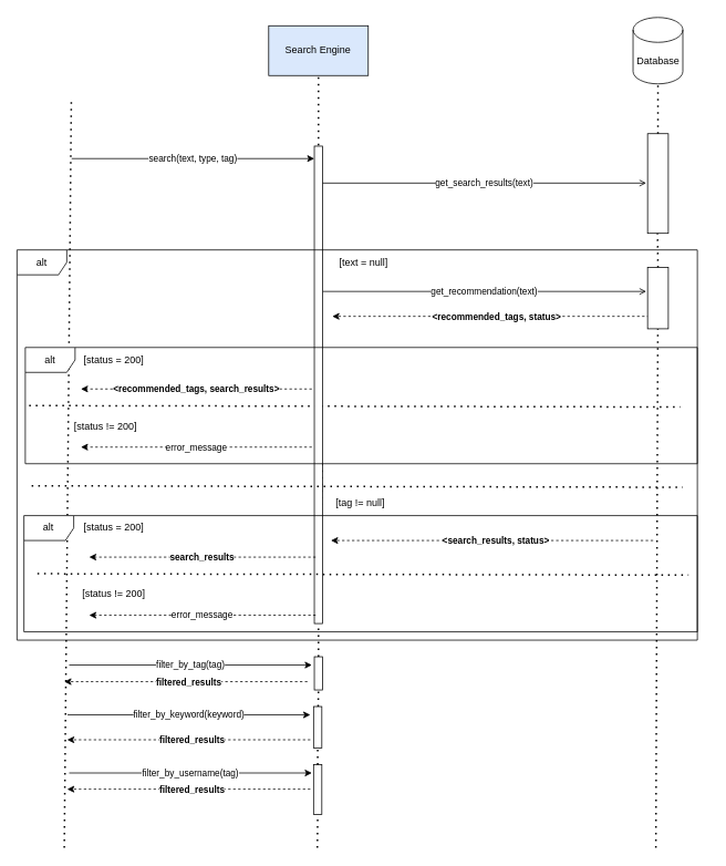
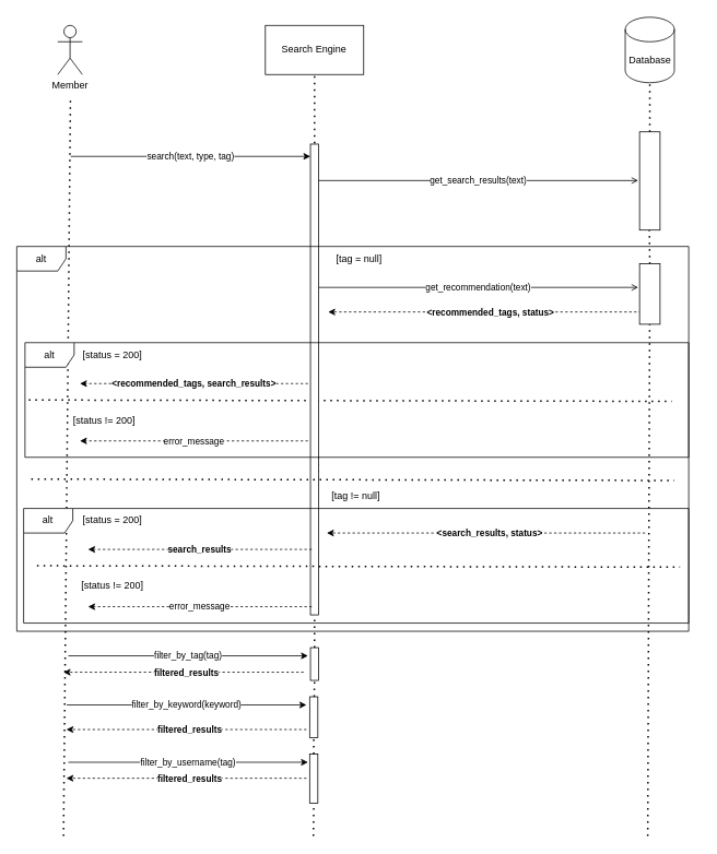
  <mxCell id="0" />
  <mxCell id="1" parent="0" />
  <mxCell id="2" value="search(text, type, tag)" style="endArrow=classic;html=1;rounded=0;" edge="1" parent="1"><mxGeometry x="-0.002" width="50" height="50" relative="1" as="geometry"><mxPoint x="85.82" y="190" as="sourcePoint" /><mxPoint x="378.36" y="190" as="targetPoint" /><mxPoint as="offset" /></mxGeometry></mxCell>
  <mxCell id="3" value="get_recommendation(text)" style="endArrow=open;html=1;rounded=0;endFill=0;" edge="1" parent="1"><mxGeometry width="50" height="50" relative="1" as="geometry"><mxPoint x="388.36" y="350" as="sourcePoint" /><mxPoint x="778.36" y="350" as="targetPoint" /></mxGeometry></mxCell>
  <mxCell id="4" value="&amp;lt;recommended_tags, search_results&amp;gt;" style="rounded=0;orthogonalLoop=1;jettySize=auto;html=1;dashed=1;fontStyle=1" edge="1" parent="1"><mxGeometry x="-0.001" relative="1" as="geometry"><mxPoint x="97" y="467.5" as="targetPoint" /><mxPoint x="375.36" y="467.5" as="sourcePoint" /><mxPoint as="offset" /></mxGeometry></mxCell>
+ <mxCell id="5" value="Member" style="shape=umlActor;verticalLabelPosition=bottom;verticalAlign=top;html=1;outlineConnect=0;" vertex="1" parent="1"><mxGeometry x="70" y="30" width="30" height="60" as="geometry" /></mxCell>
  <mxCell id="6" value="&lt;b&gt;&amp;lt;search_results, status&amp;gt;&lt;/b&gt;" style="rounded=0;orthogonalLoop=1;jettySize=auto;html=1;dashed=1;" edge="1" parent="1"><mxGeometry x="-0.021" y="1" relative="1" as="geometry"><mxPoint x="398.36" y="650" as="targetPoint" /><mxPoint x="786.72" y="650" as="sourcePoint" /><mxPoint as="offset" /></mxGeometry></mxCell>
  <mxCell id="7" value="" style="rounded=0;whiteSpace=wrap;html=1;rotation=-90;" vertex="1" parent="1"><mxGeometry x="732.5" y="207.5" width="120" height="25" as="geometry" /></mxCell>
  <mxCell id="8" value="" style="endArrow=none;dashed=1;html=1;dashPattern=1 3;strokeWidth=2;rounded=0;exitX=1;exitY=0.5;exitDx=0;exitDy=0;entryX=0.5;entryY=1;entryDx=0;entryDy=0;" edge="1" parent="1" source="7"><mxGeometry width="50" height="50" relative="1" as="geometry"><mxPoint x="740" y="190" as="sourcePoint" /><mxPoint x="792.5" y="100" as="targetPoint" /></mxGeometry></mxCell>
  <mxCell id="9" value="" style="endArrow=none;dashed=1;html=1;dashPattern=1 3;strokeWidth=2;rounded=0;exitX=1;exitY=0.5;exitDx=0;exitDy=0;" edge="1" parent="1" source="31"><mxGeometry width="50" height="50" relative="1" as="geometry"><mxPoint x="792" y="610" as="sourcePoint" /><mxPoint x="792" y="280" as="targetPoint" /></mxGeometry></mxCell>
- <mxCell id="10" value="Search Engine" style="rounded=0;whiteSpace=wrap;html=1;fillColor=#dae8fc;" vertex="1" parent="1"><mxGeometry x="323.36" y="30" width="120" height="60" as="geometry" /></mxCell>
+ <mxCell id="10" value="Search Engine" style="rounded=0;whiteSpace=wrap;html=1;" vertex="1" parent="1"><mxGeometry x="323.36" y="30" width="120" height="60" as="geometry" /></mxCell>
  <mxCell id="11" value="" style="endArrow=none;dashed=1;html=1;dashPattern=1 3;strokeWidth=2;rounded=0;entryX=0.5;entryY=1;entryDx=0;entryDy=0;" edge="1" parent="1" source="37" target="10"><mxGeometry width="50" height="50" relative="1" as="geometry"><mxPoint x="383" y="1150" as="sourcePoint" /><mxPoint x="519.5" y="130" as="targetPoint" /><Array as="points" /></mxGeometry></mxCell>
  <mxCell id="12" value="" style="endArrow=none;dashed=1;html=1;dashPattern=1 3;strokeWidth=2;rounded=0;" edge="1" parent="1"><mxGeometry width="50" height="50" relative="1" as="geometry"><mxPoint x="77" y="1020" as="sourcePoint" /><mxPoint x="85.46" y="119.4" as="targetPoint" /><Array as="points" /></mxGeometry></mxCell>
  <mxCell id="13" value="[status = 200]" style="text;html=1;strokeColor=none;fillColor=none;align=center;verticalAlign=middle;whiteSpace=wrap;rounded=0;" vertex="1" parent="1"><mxGeometry x="77" y="417.5" width="120" height="30" as="geometry" /></mxCell>
  <mxCell id="14" value="" style="endArrow=none;dashed=1;html=1;dashPattern=1 3;strokeWidth=2;rounded=0;entryX=1;entryY=0.5;entryDx=0;entryDy=0;exitX=0.442;exitY=1;exitDx=0;exitDy=0;exitPerimeter=0;" edge="1" parent="1" source="34" target="16"><mxGeometry width="50" height="50" relative="1" as="geometry"><mxPoint x="520" y="750" as="sourcePoint" /><mxPoint x="520" y="100" as="targetPoint" /><Array as="points" /></mxGeometry></mxCell>
  <mxCell id="15" value="" style="endArrow=none;dashed=1;html=1;dashPattern=1 3;strokeWidth=2;rounded=0;exitX=-0.003;exitY=0.422;exitDx=0;exitDy=0;exitPerimeter=0;entryX=1.003;entryY=0.428;entryDx=0;entryDy=0;entryPerimeter=0;" edge="1" parent="1"><mxGeometry width="50" height="50" relative="1" as="geometry"><mxPoint x="34.66" y="487.5" as="sourcePoint" /><mxPoint x="819.34" y="489.18" as="targetPoint" /></mxGeometry></mxCell>
  <mxCell id="16" value="" style="rounded=0;whiteSpace=wrap;html=1;direction=south;" vertex="1" parent="1"><mxGeometry x="378.36" y="175" width="10" height="575" as="geometry" /></mxCell>
  <mxCell id="17" value="[status != 200]" style="text;html=1;strokeColor=none;fillColor=none;align=center;verticalAlign=middle;whiteSpace=wrap;rounded=0;" vertex="1" parent="1"><mxGeometry x="57" y="497.5" width="140" height="30" as="geometry" /></mxCell>
  <mxCell id="18" value="error_message" style="endArrow=classic;html=1;rounded=0;dashed=1;" edge="1" parent="1"><mxGeometry width="50" height="50" relative="1" as="geometry"><mxPoint x="375.36" y="537.5" as="sourcePoint" /><mxPoint x="97" y="537.5" as="targetPoint" /></mxGeometry></mxCell>
  <mxCell id="19" value="Database" style="shape=cylinder3;whiteSpace=wrap;html=1;boundedLbl=1;backgroundOutline=1;size=15;" vertex="1" parent="1"><mxGeometry x="762.5" y="20" width="60" height="80" as="geometry" /></mxCell>
  <mxCell id="20" value="get_search_results(text)" style="endArrow=open;html=1;rounded=0;endFill=0;" edge="1" parent="1"><mxGeometry width="50" height="50" relative="1" as="geometry"><mxPoint x="388.36" y="219.5" as="sourcePoint" /><mxPoint x="778.36" y="219.5" as="targetPoint" /></mxGeometry></mxCell>
  <mxCell id="21" value="alt" style="shape=umlFrame;whiteSpace=wrap;html=1;pointerEvents=0;" vertex="1" parent="1"><mxGeometry x="20" y="300" width="820" height="470" as="geometry" /></mxCell>
  <mxCell id="22" value="search_results" style="rounded=0;orthogonalLoop=1;jettySize=auto;html=1;dashed=1;fontStyle=1" edge="1" parent="1"><mxGeometry relative="1" as="geometry"><mxPoint x="107" y="670" as="targetPoint" /><mxPoint x="380" y="670" as="sourcePoint" /></mxGeometry></mxCell>
  <mxCell id="23" value="[status = 200]" style="text;html=1;strokeColor=none;fillColor=none;align=center;verticalAlign=middle;whiteSpace=wrap;rounded=0;" vertex="1" parent="1"><mxGeometry x="77" y="620" width="120" height="30" as="geometry" /></mxCell>
  <mxCell id="24" value="alt" style="shape=umlFrame;whiteSpace=wrap;html=1;pointerEvents=0;" vertex="1" parent="1"><mxGeometry x="28.36" y="620" width="811.64" height="140" as="geometry" /></mxCell>
  <mxCell id="25" value="" style="endArrow=none;dashed=1;html=1;dashPattern=1 3;strokeWidth=2;rounded=0;exitX=-0.003;exitY=0.422;exitDx=0;exitDy=0;exitPerimeter=0;entryX=1.003;entryY=0.428;entryDx=0;entryDy=0;entryPerimeter=0;" edge="1" parent="1"><mxGeometry width="50" height="50" relative="1" as="geometry"><mxPoint x="44.66" y="690" as="sourcePoint" /><mxPoint x="829.34" y="691.68" as="targetPoint" /></mxGeometry></mxCell>
  <mxCell id="26" value="[status != 200]" style="text;html=1;strokeColor=none;fillColor=none;align=center;verticalAlign=middle;whiteSpace=wrap;rounded=0;" vertex="1" parent="1"><mxGeometry x="67" y="700" width="140" height="30" as="geometry" /></mxCell>
  <mxCell id="27" value="error_message" style="endArrow=classic;html=1;rounded=0;dashed=1;" edge="1" parent="1"><mxGeometry width="50" height="50" relative="1" as="geometry"><mxPoint x="380" y="740" as="sourcePoint" /><mxPoint x="107" y="740" as="targetPoint" /></mxGeometry></mxCell>
- <mxCell id="28" value="[text = null]" style="text;html=1;strokeColor=none;fillColor=none;align=center;verticalAlign=middle;whiteSpace=wrap;rounded=0;" vertex="1" parent="1"><mxGeometry x="378.36" y="300" width="120" height="30" as="geometry" /></mxCell>
+ <mxCell id="28" value="[tag = null]" style="text;html=1;strokeColor=none;fillColor=none;align=center;verticalAlign=middle;whiteSpace=wrap;rounded=0;" vertex="1" parent="1"><mxGeometry x="378.36" y="300" width="120" height="30" as="geometry" /></mxCell>
  <mxCell id="29" value="&lt;b&gt;&amp;lt;recommended_tags, status&amp;gt;&lt;/b&gt;" style="rounded=0;orthogonalLoop=1;jettySize=auto;html=1;dashed=1;" edge="1" parent="1"><mxGeometry x="-0.021" y="1" relative="1" as="geometry"><mxPoint x="400" y="380" as="targetPoint" /><mxPoint x="788.36" y="380" as="sourcePoint" /><mxPoint as="offset" /></mxGeometry></mxCell>
  <mxCell id="30" value="" style="endArrow=none;dashed=1;html=1;dashPattern=1 3;strokeWidth=2;rounded=0;" edge="1" parent="1" target="31"><mxGeometry width="50" height="50" relative="1" as="geometry"><mxPoint x="790" y="1020" as="sourcePoint" /><mxPoint x="792" y="280" as="targetPoint" /></mxGeometry></mxCell>
  <mxCell id="31" value="" style="rounded=0;whiteSpace=wrap;html=1;rotation=-90;" vertex="1" parent="1"><mxGeometry x="755.63" y="345.63" width="73.75" height="25" as="geometry" /></mxCell>
  <mxCell id="32" value="" style="endArrow=none;dashed=1;html=1;dashPattern=1 3;strokeWidth=2;rounded=0;exitX=-0.003;exitY=0.422;exitDx=0;exitDy=0;exitPerimeter=0;entryX=1.003;entryY=0.428;entryDx=0;entryDy=0;entryPerimeter=0;" edge="1" parent="1"><mxGeometry width="50" height="50" relative="1" as="geometry"><mxPoint x="37.66" y="584.16" as="sourcePoint" /><mxPoint x="822.34" y="585.84" as="targetPoint" /></mxGeometry></mxCell>
  <mxCell id="33" value="[tag != null]" style="text;html=1;strokeColor=none;fillColor=none;align=center;verticalAlign=middle;whiteSpace=wrap;rounded=0;" vertex="1" parent="1"><mxGeometry x="373.5" y="590" width="120" height="30" as="geometry" /></mxCell>
  <mxCell id="34" value="alt" style="shape=umlFrame;whiteSpace=wrap;html=1;pointerEvents=0;" vertex="1" parent="1"><mxGeometry x="30" y="417.5" width="810" height="140" as="geometry" /></mxCell>
  <mxCell id="35" value="filter_by_tag(tag)" style="endArrow=classic;html=1;rounded=0;" edge="1" parent="1"><mxGeometry x="-0.002" width="50" height="50" relative="1" as="geometry"><mxPoint x="82.86" y="800" as="sourcePoint" /><mxPoint x="375.4" y="800" as="targetPoint" /><mxPoint as="offset" /></mxGeometry></mxCell>
  <mxCell id="36" value="" style="endArrow=none;dashed=1;html=1;dashPattern=1 3;strokeWidth=2;rounded=0;entryX=1;entryY=0.5;entryDx=0;entryDy=0;" edge="1" parent="1" source="46" target="37"><mxGeometry width="50" height="50" relative="1" as="geometry"><mxPoint x="380" y="1390" as="sourcePoint" /><mxPoint x="383" y="90" as="targetPoint" /><Array as="points" /></mxGeometry></mxCell>
  <mxCell id="37" value="" style="rounded=0;whiteSpace=wrap;html=1;direction=south;" vertex="1" parent="1"><mxGeometry x="378.36" y="790" width="10" height="40" as="geometry" /></mxCell>
  <mxCell id="38" value="filter_by_keyword(keyword)" style="endArrow=classic;html=1;rounded=0;" edge="1" parent="1"><mxGeometry x="-0.002" width="50" height="50" relative="1" as="geometry"><mxPoint x="80.96" y="860" as="sourcePoint" /><mxPoint x="373.5" y="860" as="targetPoint" /><mxPoint as="offset" /></mxGeometry></mxCell>
  <mxCell id="39" value="filter_by_username(tag)" style="endArrow=classic;html=1;rounded=0;" edge="1" parent="1"><mxGeometry x="-0.002" width="50" height="50" relative="1" as="geometry"><mxPoint x="82.86" y="930" as="sourcePoint" /><mxPoint x="375.4" y="930" as="targetPoint" /><mxPoint as="offset" /></mxGeometry></mxCell>
  <mxCell id="40" value="&lt;b&gt;filtered_results&lt;/b&gt;" style="rounded=0;orthogonalLoop=1;jettySize=auto;html=1;dashed=1;" edge="1" parent="1"><mxGeometry x="-0.021" y="1" relative="1" as="geometry"><mxPoint x="77" y="820" as="targetPoint" /><mxPoint x="370" y="820" as="sourcePoint" /><mxPoint as="offset" /></mxGeometry></mxCell>
  <mxCell id="41" value="&lt;b&gt;filtered_results&lt;/b&gt;" style="rounded=0;orthogonalLoop=1;jettySize=auto;html=1;dashed=1;" edge="1" parent="1"><mxGeometry x="-0.021" y="1" relative="1" as="geometry"><mxPoint x="80.5" y="890" as="targetPoint" /><mxPoint x="373.5" y="890" as="sourcePoint" /><mxPoint as="offset" /></mxGeometry></mxCell>
  <mxCell id="42" value="&lt;b&gt;filtered_results&lt;/b&gt;" style="rounded=0;orthogonalLoop=1;jettySize=auto;html=1;dashed=1;" edge="1" parent="1"><mxGeometry x="-0.021" y="1" relative="1" as="geometry"><mxPoint x="80.5" y="949.5" as="targetPoint" /><mxPoint x="373.5" y="949.5" as="sourcePoint" /><mxPoint as="offset" /></mxGeometry></mxCell>
  <mxCell id="43" value="" style="endArrow=none;dashed=1;html=1;dashPattern=1 3;strokeWidth=2;rounded=0;entryX=1;entryY=0.5;entryDx=0;entryDy=0;" edge="1" parent="1" target="44"><mxGeometry width="50" height="50" relative="1" as="geometry"><mxPoint x="382" y="1020" as="sourcePoint" /><mxPoint x="383" y="955" as="targetPoint" /><Array as="points" /></mxGeometry></mxCell>
  <mxCell id="44" value="" style="rounded=0;whiteSpace=wrap;html=1;direction=south;" vertex="1" parent="1"><mxGeometry x="377.4" y="920" width="10" height="60" as="geometry" /></mxCell>
  <mxCell id="45" value="" style="endArrow=none;dashed=1;html=1;dashPattern=1 3;strokeWidth=2;rounded=0;entryX=1;entryY=0.5;entryDx=0;entryDy=0;" edge="1" parent="1" source="44" target="46"><mxGeometry width="50" height="50" relative="1" as="geometry"><mxPoint x="381" y="1050" as="sourcePoint" /><mxPoint x="383" y="830" as="targetPoint" /><Array as="points" /></mxGeometry></mxCell>
  <mxCell id="46" value="" style="rounded=0;whiteSpace=wrap;html=1;direction=south;" vertex="1" parent="1"><mxGeometry x="377.4" y="850" width="10" height="50" as="geometry" /></mxCell>
